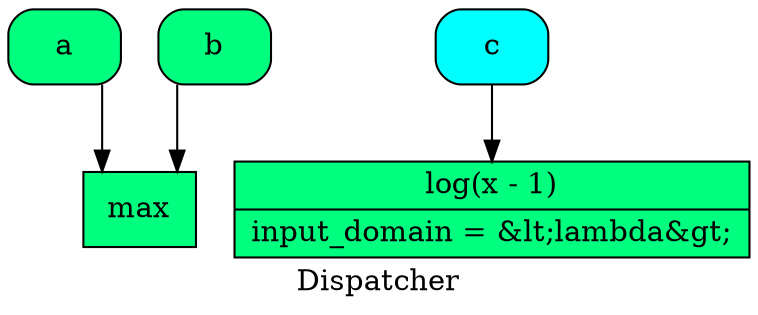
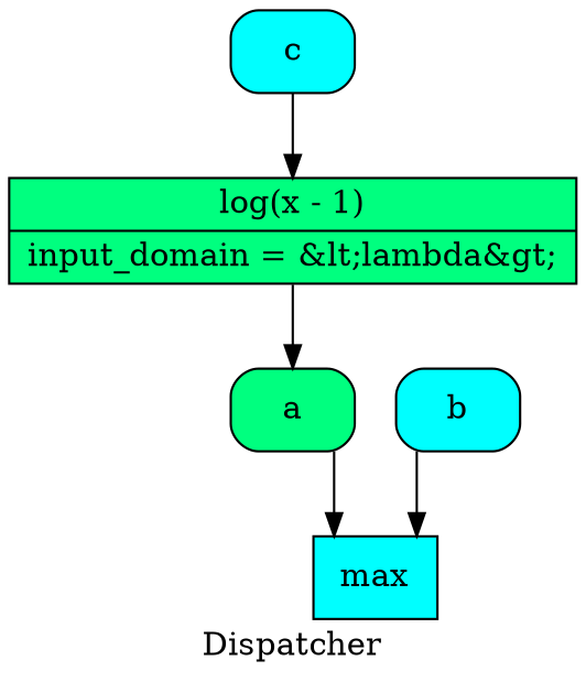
  digraph {
    label=Dispatcher
    splines=ortho
    node [fillcolor=springgreen shape=Mrecord style=filled]
-   n1 [label="{ max  }" shape=record]
+   n1 [fillcolor=cyan label="{ max  }" shape=record]
    n2 [fillcolor=cyan label="{ c  }"]
    n3 [label="{ log(x - 1) | input_domain = &amp;lt;lambda&amp;gt; }" shape=record]
    n4 [label="{ a  }"]
-   n5 [label="{ b  }"]
+   n5 [fillcolor=cyan label="{ b  }"]
    n2 -> n3
+   n3 -> n4
    n4 -> n1
    n5 -> n1
  }
